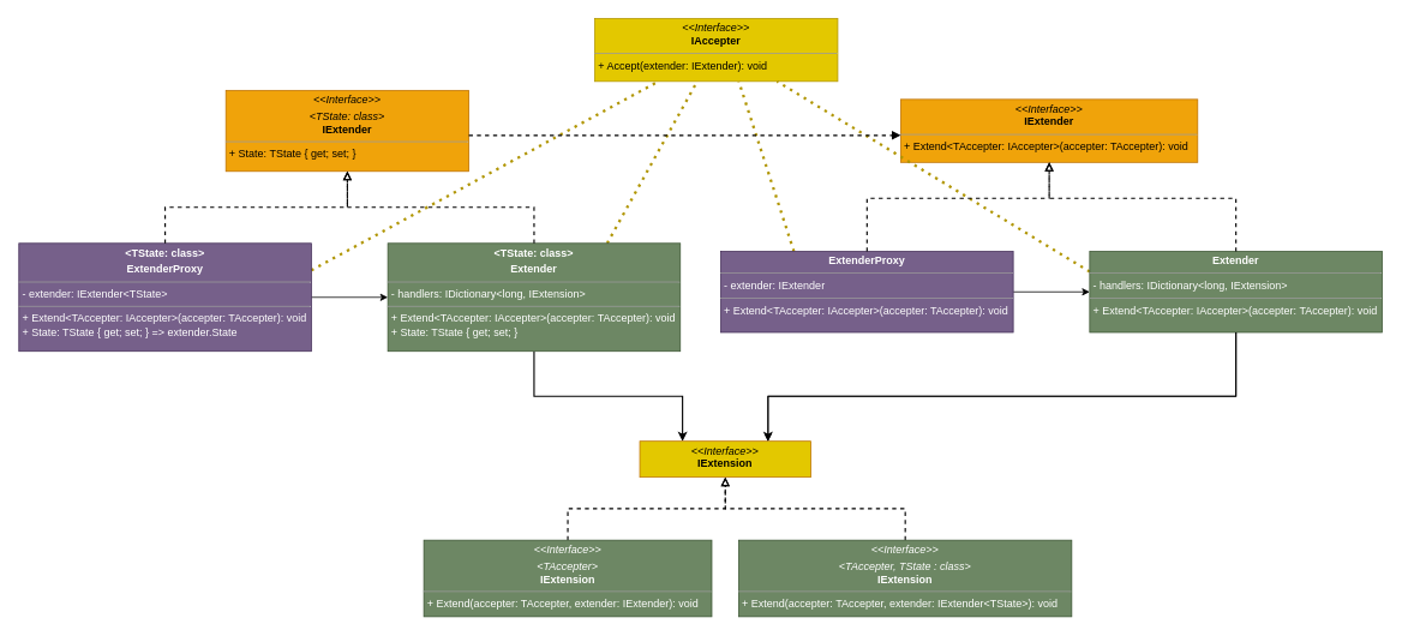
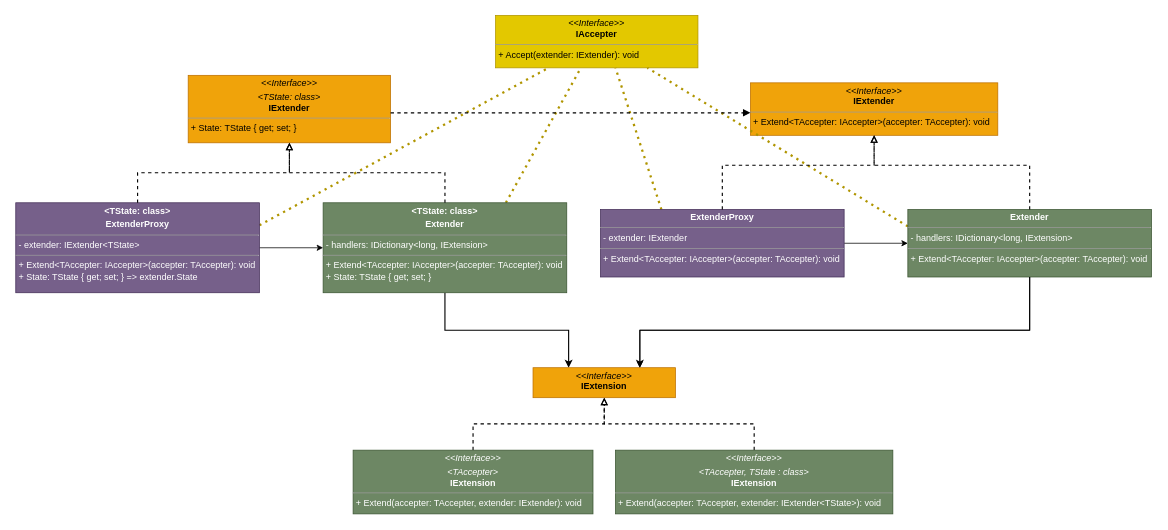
  <mxCell id="0" />
  <mxCell id="1" parent="0" />
  <mxCell id="2" value="&lt;p style=&quot;margin:0px;margin-top:4px;text-align:center;&quot;&gt;&lt;i&gt;&amp;lt;&amp;lt;Interface&amp;gt;&amp;gt;&lt;/i&gt;&lt;br&gt;&lt;b&gt;IExtender&lt;/b&gt;&lt;/p&gt;&lt;hr size=&quot;1&quot;&gt;&lt;p style=&quot;margin:0px;margin-left:4px;&quot;&gt;+ Extend&amp;lt;TAccepter: IAccepter&amp;gt;(accepter: TAccepter): void&lt;/p&gt;" style="verticalAlign=top;align=left;overflow=fill;fontSize=12;fontFamily=Helvetica;html=1;fillColor=#f0a30a;fontColor=#000000;strokeColor=#BD7000;" parent="1" vertex="1"><mxGeometry x="1000" y="110" width="330" height="70" as="geometry" /></mxCell>
  <mxCell id="3" value="&lt;p style=&quot;margin:0px;margin-top:4px;text-align:center;&quot;&gt;&lt;i&gt;&amp;lt;&amp;lt;Interface&amp;gt;&amp;gt;&lt;/i&gt;&lt;/p&gt;&lt;p style=&quot;margin:0px;margin-top:4px;text-align:center;&quot;&gt;&lt;i&gt;&amp;lt;TState: class&amp;gt;&lt;br&gt;&lt;/i&gt;&lt;b&gt;IExtender&lt;/b&gt;&lt;/p&gt;&lt;hr size=&quot;1&quot;&gt;&lt;p style=&quot;margin:0px;margin-left:4px;&quot;&gt;+ State: TState { get; set; }&lt;/p&gt;" style="verticalAlign=top;align=left;overflow=fill;fontSize=12;fontFamily=Helvetica;html=1;fillColor=#f0a30a;fontColor=#000000;strokeColor=#BD7000;" parent="1" vertex="1"><mxGeometry x="250" y="100" width="270" height="90" as="geometry" /></mxCell>
  <mxCell id="4" value="&lt;p style=&quot;margin:0px;margin-top:4px;text-align:center;&quot;&gt;&lt;i&gt;&amp;lt;&amp;lt;Interface&amp;gt;&amp;gt;&lt;/i&gt;&lt;br&gt;&lt;b&gt;IAccepter&lt;/b&gt;&lt;/p&gt;&lt;hr size=&quot;1&quot;&gt;&lt;p style=&quot;margin:0px;margin-left:4px;&quot;&gt;+ Accept(extender: IExtender): void&lt;/p&gt;" style="verticalAlign=top;align=left;overflow=fill;fontSize=12;fontFamily=Helvetica;html=1;fillColor=#e3c800;strokeColor=#B09500;fontColor=#000000;" parent="1" vertex="1"><mxGeometry x="660" y="20" width="270" height="70" as="geometry" /></mxCell>
  <mxCell id="5" style="edgeStyle=orthogonalEdgeStyle;rounded=0;orthogonalLoop=1;jettySize=auto;html=1;entryX=0.75;entryY=0;entryDx=0;entryDy=0;" edge="1" parent="1" source="7" target="15"><mxGeometry relative="1" as="geometry"><Array as="points"><mxPoint x="1373" y="440" /><mxPoint x="853" y="440" /></Array></mxGeometry></mxCell>
  <mxCell id="6" style="edgeStyle=none;rounded=0;orthogonalLoop=1;jettySize=auto;html=1;exitX=0;exitY=0.25;exitDx=0;exitDy=0;entryX=0.75;entryY=1;entryDx=0;entryDy=0;dashed=1;dashPattern=1 2;endArrow=none;endFill=0;strokeWidth=3;fillColor=#e3c800;strokeColor=#B09500;" edge="1" parent="1" source="7" target="4"><mxGeometry relative="1" as="geometry" /></mxCell>
  <mxCell id="7" value="&lt;p style=&quot;margin:0px;margin-top:4px;text-align:center;&quot;&gt;&lt;b&gt;Extender&lt;/b&gt;&lt;/p&gt;&lt;hr size=&quot;1&quot;&gt;&lt;p style=&quot;margin:0px;margin-left:4px;&quot;&gt;- handlers: IDictionary&amp;lt;long, IExtension&amp;gt;&lt;/p&gt;&lt;hr size=&quot;1&quot;&gt;&lt;p style=&quot;margin:0px;margin-left:4px;&quot;&gt;+ Extend&amp;lt;TAccepter: IAccepter&amp;gt;(accepter: TAccepter): void&lt;br&gt;&lt;/p&gt;" style="verticalAlign=top;align=left;overflow=fill;fontSize=12;fontFamily=Helvetica;html=1;fillColor=#6d8764;fontColor=#ffffff;strokeColor=#3A5431;" parent="1" vertex="1"><mxGeometry x="1210" y="279" width="325" height="90" as="geometry" /></mxCell>
  <mxCell id="8" style="edgeStyle=orthogonalEdgeStyle;rounded=0;orthogonalLoop=1;jettySize=auto;html=1;entryX=0.25;entryY=0;entryDx=0;entryDy=0;strokeWidth=1.5;" edge="1" parent="1" source="10" target="15"><mxGeometry relative="1" as="geometry" /></mxCell>
  <mxCell id="9" style="edgeStyle=none;rounded=0;orthogonalLoop=1;jettySize=auto;html=1;exitX=0.75;exitY=0;exitDx=0;exitDy=0;entryX=0.42;entryY=1.011;entryDx=0;entryDy=0;dashed=1;dashPattern=1 2;endArrow=none;endFill=0;strokeWidth=3;fillColor=#e3c800;strokeColor=#B09500;entryPerimeter=0;" edge="1" parent="1" source="10" target="4"><mxGeometry relative="1" as="geometry" /></mxCell>
  <mxCell id="10" value="&lt;p style=&quot;margin:0px;margin-top:4px;text-align:center;&quot;&gt;&lt;b&gt;&amp;lt;TState: class&amp;gt;&lt;/b&gt;&lt;/p&gt;&lt;p style=&quot;margin:0px;margin-top:4px;text-align:center;&quot;&gt;&lt;b&gt;Extender&lt;/b&gt;&lt;/p&gt;&lt;hr size=&quot;1&quot;&gt;&lt;p style=&quot;margin:0px;margin-left:4px;&quot;&gt;- handlers: IDictionary&amp;lt;long, IExtension&amp;gt;&lt;/p&gt;&lt;hr size=&quot;1&quot;&gt;&lt;p style=&quot;margin:0px;margin-left:4px;&quot;&gt;+ Extend&amp;lt;TAccepter: IAccepter&amp;gt;(accepter: TAccepter): void&lt;br&gt;&lt;/p&gt;&lt;p style=&quot;margin:0px;margin-left:4px;&quot;&gt;+ State: TState { get; set; }&lt;/p&gt;" style="verticalAlign=top;align=left;overflow=fill;fontSize=12;fontFamily=Helvetica;html=1;fillColor=#6d8764;fontColor=#ffffff;strokeColor=#3A5431;" parent="1" vertex="1"><mxGeometry x="430" y="270" width="325" height="120" as="geometry" /></mxCell>
  <mxCell id="11" style="edgeStyle=orthogonalEdgeStyle;rounded=0;orthogonalLoop=1;jettySize=auto;html=1;entryX=0.5;entryY=1;entryDx=0;entryDy=0;endArrow=block;endFill=0;dashed=1;strokeWidth=1.5;" parent="1" source="12" target="15" edge="1"><mxGeometry relative="1" as="geometry" /></mxCell>
  <mxCell id="12" value="&lt;p style=&quot;margin:0px;margin-top:4px;text-align:center;&quot;&gt;&lt;i&gt;&amp;lt;&amp;lt;Interface&amp;gt;&amp;gt;&lt;/i&gt;&lt;/p&gt;&lt;p style=&quot;margin:0px;margin-top:4px;text-align:center;&quot;&gt;&lt;i&gt;&amp;lt;TAccepter&amp;gt;&lt;br&gt;&lt;/i&gt;&lt;b&gt;IExtension&lt;/b&gt;&lt;/p&gt;&lt;hr size=&quot;1&quot;&gt;&lt;p style=&quot;margin:0px;margin-left:4px;&quot;&gt;+ Extend(accepter: TAccepter, extender: IExtender): void&lt;/p&gt;" style="verticalAlign=top;align=left;overflow=fill;fontSize=12;fontFamily=Helvetica;html=1;fillColor=#6d8764;fontColor=#ffffff;strokeColor=#3A5431;" parent="1" vertex="1"><mxGeometry x="470" y="600" width="320" height="85" as="geometry" /></mxCell>
  <mxCell id="13" style="edgeStyle=orthogonalEdgeStyle;rounded=0;orthogonalLoop=1;jettySize=auto;html=1;entryX=0.5;entryY=1;entryDx=0;entryDy=0;endArrow=block;endFill=0;dashed=1;strokeWidth=1.5;" edge="1" parent="1" source="14" target="15"><mxGeometry relative="1" as="geometry" /></mxCell>
  <mxCell id="14" value="&lt;p style=&quot;margin:0px;margin-top:4px;text-align:center;&quot;&gt;&lt;i&gt;&amp;lt;&amp;lt;Interface&amp;gt;&amp;gt;&lt;/i&gt;&lt;/p&gt;&lt;p style=&quot;margin:0px;margin-top:4px;text-align:center;&quot;&gt;&lt;i&gt;&amp;lt;TAccepter, TState : class&amp;gt;&lt;br&gt;&lt;/i&gt;&lt;b&gt;IExtension&lt;/b&gt;&lt;/p&gt;&lt;hr size=&quot;1&quot;&gt;&lt;p style=&quot;margin:0px;margin-left:4px;&quot;&gt;+ Extend(accepter: TAccepter, extender: IExtender&amp;lt;TState&amp;gt;): void&lt;/p&gt;" style="verticalAlign=top;align=left;overflow=fill;fontSize=12;fontFamily=Helvetica;html=1;fillColor=#6d8764;fontColor=#ffffff;strokeColor=#3A5431;" parent="1" vertex="1"><mxGeometry x="820" y="600" width="370" height="85" as="geometry" /></mxCell>
- <mxCell id="15" value="&lt;p style=&quot;margin:0px;margin-top:4px;text-align:center;&quot;&gt;&lt;i&gt;&amp;lt;&amp;lt;Interface&amp;gt;&amp;gt;&lt;/i&gt;&lt;br&gt;&lt;b&gt;IExtension&lt;/b&gt;&lt;/p&gt;" style="verticalAlign=top;align=left;overflow=fill;fontSize=12;fontFamily=Helvetica;html=1;fillColor=#e3c800;fontColor=#000000;strokeColor=#BD7000;" parent="1" vertex="1"><mxGeometry x="710" y="490" width="190" height="40" as="geometry" /></mxCell>
+ <mxCell id="15" value="&lt;p style=&quot;margin:0px;margin-top:4px;text-align:center;&quot;&gt;&lt;i&gt;&amp;lt;&amp;lt;Interface&amp;gt;&amp;gt;&lt;/i&gt;&lt;br&gt;&lt;b&gt;IExtension&lt;/b&gt;&lt;/p&gt;" style="verticalAlign=top;align=left;overflow=fill;fontSize=12;fontFamily=Helvetica;html=1;fillColor=#f0a30a;fontColor=#000000;strokeColor=#BD7000;" parent="1" vertex="1"><mxGeometry x="710" y="490" width="190" height="40" as="geometry" /></mxCell>
  <mxCell id="16" style="edgeStyle=orthogonalEdgeStyle;rounded=0;orthogonalLoop=1;jettySize=auto;html=1;entryX=0;entryY=0.5;entryDx=0;entryDy=0;" edge="1" parent="1" source="18" target="10"><mxGeometry relative="1" as="geometry" /></mxCell>
  <mxCell id="17" style="rounded=0;orthogonalLoop=1;jettySize=auto;html=1;exitX=1;exitY=0.25;exitDx=0;exitDy=0;dashed=1;endArrow=none;endFill=0;dashPattern=1 2;strokeWidth=3;fillColor=#e3c800;strokeColor=#B09500;" edge="1" parent="1" source="18" target="4"><mxGeometry relative="1" as="geometry" /></mxCell>
  <mxCell id="18" value="&lt;p style=&quot;margin:0px;margin-top:4px;text-align:center;&quot;&gt;&lt;b&gt;&amp;lt;TState: class&amp;gt;&lt;/b&gt;&lt;/p&gt;&lt;p style=&quot;margin:0px;margin-top:4px;text-align:center;&quot;&gt;&lt;b&gt;ExtenderProxy&lt;/b&gt;&lt;/p&gt;&lt;hr size=&quot;1&quot;&gt;&lt;p style=&quot;margin:0px;margin-left:4px;&quot;&gt;- extender: IExtender&amp;lt;TState&amp;gt;&lt;/p&gt;&lt;hr size=&quot;1&quot;&gt;&lt;p style=&quot;margin:0px;margin-left:4px;&quot;&gt;+ Extend&amp;lt;TAccepter: IAccepter&amp;gt;(accepter: TAccepter): void&lt;br&gt;&lt;/p&gt;&lt;p style=&quot;margin:0px;margin-left:4px;&quot;&gt;+ State: TState { get; set; } =&amp;gt; extender.State&lt;/p&gt;" style="verticalAlign=top;align=left;overflow=fill;fontSize=12;fontFamily=Helvetica;html=1;fillColor=#76608a;fontColor=#ffffff;strokeColor=#432D57;" vertex="1" parent="1"><mxGeometry x="20" y="270" width="325" height="120" as="geometry" /></mxCell>
  <mxCell id="19" style="edgeStyle=orthogonalEdgeStyle;rounded=0;orthogonalLoop=1;jettySize=auto;html=1;exitX=1;exitY=0.5;exitDx=0;exitDy=0;entryX=0;entryY=0.5;entryDx=0;entryDy=0;" edge="1" parent="1" source="21" target="7"><mxGeometry relative="1" as="geometry" /></mxCell>
  <mxCell id="20" style="edgeStyle=none;rounded=0;orthogonalLoop=1;jettySize=auto;html=1;exitX=0.25;exitY=0;exitDx=0;exitDy=0;dashed=1;dashPattern=1 2;endArrow=none;endFill=0;strokeWidth=3;fillColor=#e3c800;strokeColor=#B09500;" edge="1" parent="1" source="21"><mxGeometry relative="1" as="geometry"><mxPoint x="820" y="90" as="targetPoint" /></mxGeometry></mxCell>
  <mxCell id="21" value="&lt;p style=&quot;margin:0px;margin-top:4px;text-align:center;&quot;&gt;&lt;b&gt;ExtenderProxy&lt;/b&gt;&lt;/p&gt;&lt;hr size=&quot;1&quot;&gt;&lt;p style=&quot;margin:0px;margin-left:4px;&quot;&gt;- extender: IExtender&lt;/p&gt;&lt;hr size=&quot;1&quot;&gt;&lt;p style=&quot;margin:0px;margin-left:4px;&quot;&gt;+ Extend&amp;lt;TAccepter: IAccepter&amp;gt;(accepter: TAccepter): void&lt;br&gt;&lt;/p&gt;" style="verticalAlign=top;align=left;overflow=fill;fontSize=12;fontFamily=Helvetica;html=1;fillColor=#76608a;fontColor=#ffffff;strokeColor=#432D57;" vertex="1" parent="1"><mxGeometry x="800" y="279" width="325" height="90" as="geometry" /></mxCell>
  <mxCell id="22" style="edgeStyle=orthogonalEdgeStyle;rounded=0;orthogonalLoop=1;jettySize=auto;html=1;entryX=0.5;entryY=1;entryDx=0;entryDy=0;dashed=1;endArrow=block;endFill=0;strokeWidth=1.5;" edge="1" parent="1"><mxGeometry relative="1" as="geometry"><mxPoint x="182.529" y="270" as="sourcePoint" /><mxPoint x="385" y="190" as="targetPoint" /><Array as="points"><mxPoint x="183" y="230" /><mxPoint x="385" y="230" /></Array></mxGeometry></mxCell>
  <mxCell id="23" style="edgeStyle=orthogonalEdgeStyle;rounded=0;orthogonalLoop=1;jettySize=auto;html=1;entryX=0.5;entryY=1;entryDx=0;entryDy=0;dashed=1;endArrow=block;endFill=0;strokeWidth=1.5;" edge="1" parent="1"><mxGeometry relative="1" as="geometry"><mxPoint x="592.529" y="270" as="sourcePoint" /><mxPoint x="385" y="190" as="targetPoint" /><Array as="points"><mxPoint x="593" y="230" /><mxPoint x="385" y="230" /></Array></mxGeometry></mxCell>
  <mxCell id="24" style="edgeStyle=orthogonalEdgeStyle;rounded=0;orthogonalLoop=1;jettySize=auto;html=1;entryX=0;entryY=0.5;entryDx=0;entryDy=0;endArrow=block;endFill=1;dashed=1;strokeWidth=1.5;" edge="1" parent="1"><mxGeometry relative="1" as="geometry"><mxPoint x="520" y="150" as="sourcePoint" /><mxPoint x="1000" y="150" as="targetPoint" /></mxGeometry></mxCell>
  <mxCell id="25" style="edgeStyle=orthogonalEdgeStyle;rounded=0;orthogonalLoop=1;jettySize=auto;html=1;exitX=0.5;exitY=0;exitDx=0;exitDy=0;entryX=0.5;entryY=1;entryDx=0;entryDy=0;dashed=1;endArrow=block;endFill=0;strokeWidth=1.5;" edge="1" parent="1"><mxGeometry relative="1" as="geometry"><mxPoint x="962.5" y="279" as="sourcePoint" /><mxPoint x="1165" y="180" as="targetPoint" /><Array as="points"><mxPoint x="963" y="220" /><mxPoint x="1165" y="220" /></Array></mxGeometry></mxCell>
  <mxCell id="26" style="edgeStyle=orthogonalEdgeStyle;rounded=0;orthogonalLoop=1;jettySize=auto;html=1;entryX=0.5;entryY=1;entryDx=0;entryDy=0;dashed=1;endArrow=block;endFill=0;strokeWidth=1.5;" edge="1" parent="1"><mxGeometry relative="1" as="geometry"><mxPoint x="1372.529" y="279" as="sourcePoint" /><mxPoint x="1165" y="180" as="targetPoint" /><Array as="points"><mxPoint x="1373" y="220" /><mxPoint x="1165" y="220" /></Array></mxGeometry></mxCell>
  <mxCell id="27" style="edgeStyle=orthogonalEdgeStyle;rounded=0;orthogonalLoop=1;jettySize=auto;html=1;entryX=0.75;entryY=0;entryDx=0;entryDy=0;strokeWidth=1.5;" edge="1" parent="1"><mxGeometry relative="1" as="geometry"><mxPoint x="1372.529" y="369" as="sourcePoint" /><mxPoint x="852.5" y="490" as="targetPoint" /><Array as="points"><mxPoint x="1373" y="440" /><mxPoint x="853" y="440" /></Array></mxGeometry></mxCell>
